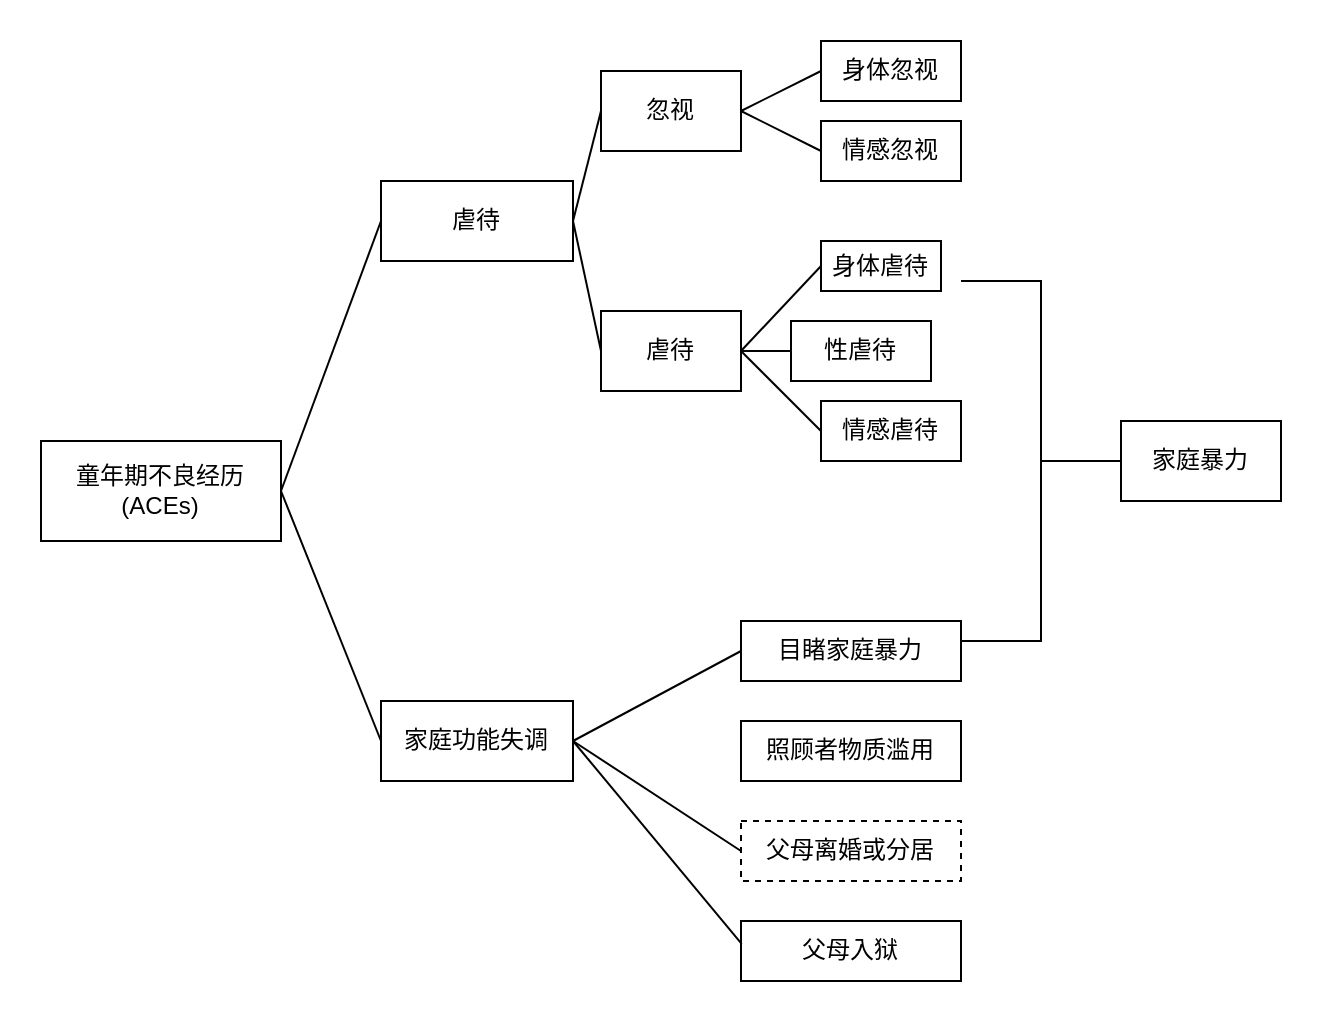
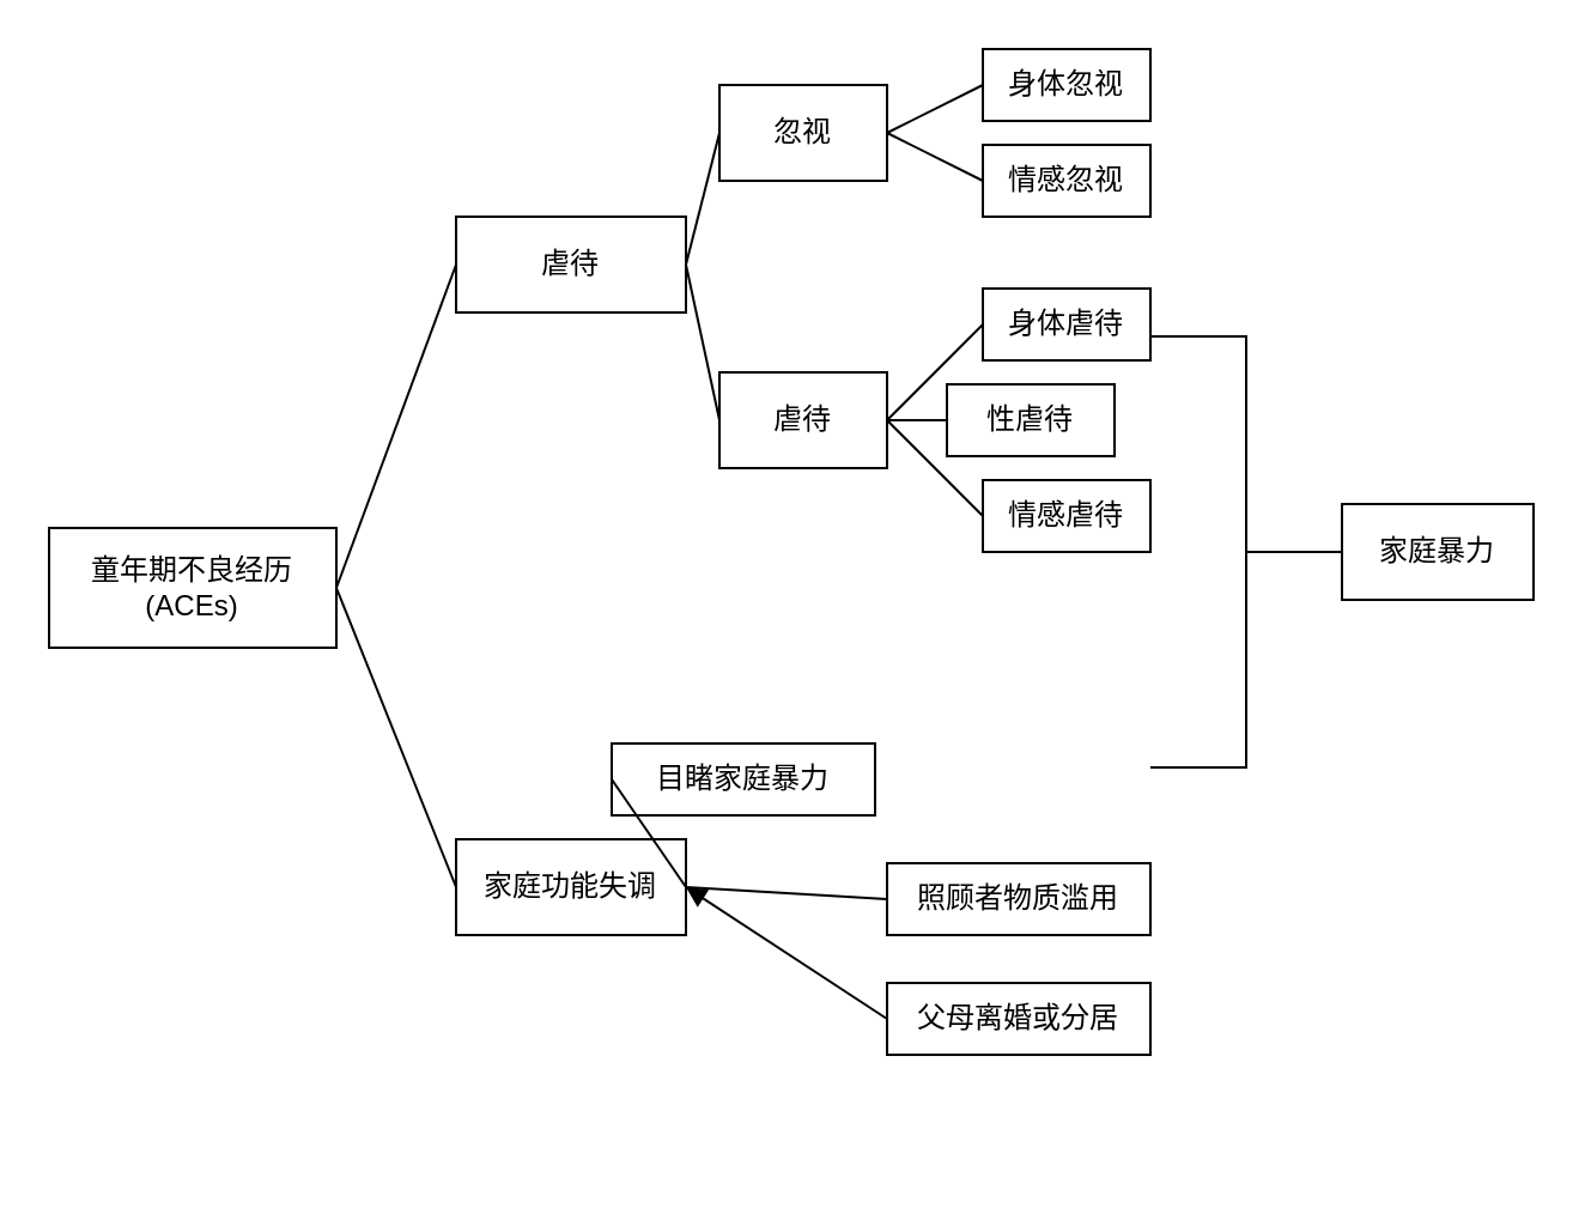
  <mxCell id="0" />
  <mxCell id="1" parent="0" />
  <mxCell id="2" value="童年期不良经历(ACEs&lt;span style=&quot;background-color: initial;&quot;&gt;)&lt;/span&gt;" style="rounded=0;whiteSpace=wrap;html=1;" vertex="1" parent="1"><mxGeometry x="20" y="220" width="120" height="50" as="geometry" /></mxCell>
  <mxCell id="3" value="虐待" style="rounded=0;whiteSpace=wrap;html=1;" vertex="1" parent="1"><mxGeometry x="190" y="90" width="96" height="40" as="geometry" /></mxCell>
  <mxCell id="4" value="家庭功能失调" style="whiteSpace=wrap;html=1;" vertex="1" parent="1"><mxGeometry x="190" y="350" width="96" height="40" as="geometry" /></mxCell>
  <mxCell id="5" value="忽视" style="whiteSpace=wrap;html=1;" vertex="1" parent="1"><mxGeometry x="300" y="35" width="70" height="40" as="geometry" /></mxCell>
  <mxCell id="6" value="" style="endArrow=none;html=1;rounded=0;exitX=1;exitY=0.5;exitDx=0;exitDy=0;entryX=0;entryY=0.5;entryDx=0;entryDy=0;" edge="1" parent="1" source="3" target="17"><mxGeometry width="50" height="50" relative="1" as="geometry"><mxPoint x="250" y="300" as="sourcePoint" /><mxPoint x="300" y="210" as="targetPoint" /></mxGeometry></mxCell>
  <mxCell id="7" value="" style="endArrow=none;html=1;rounded=0;exitX=1;exitY=0.5;exitDx=0;exitDy=0;entryX=0;entryY=0.5;entryDx=0;entryDy=0;" edge="1" parent="1" source="3" target="5"><mxGeometry width="50" height="50" relative="1" as="geometry"><mxPoint x="250" y="300" as="sourcePoint" /><mxPoint x="300" y="250" as="targetPoint" /></mxGeometry></mxCell>
  <mxCell id="8" value="" style="endArrow=none;html=1;rounded=0;exitX=1;exitY=0.5;exitDx=0;exitDy=0;entryX=0;entryY=0.5;entryDx=0;entryDy=0;" edge="1" parent="1" source="2" target="4"><mxGeometry width="50" height="50" relative="1" as="geometry"><mxPoint x="250" y="300" as="sourcePoint" /><mxPoint x="300" y="250" as="targetPoint" /></mxGeometry></mxCell>
  <mxCell id="9" value="" style="endArrow=none;html=1;rounded=0;exitX=1;exitY=0.5;exitDx=0;exitDy=0;entryX=0;entryY=0.5;entryDx=0;entryDy=0;" edge="1" parent="1" source="2" target="3"><mxGeometry width="50" height="50" relative="1" as="geometry"><mxPoint x="250" y="300" as="sourcePoint" /><mxPoint x="300" y="250" as="targetPoint" /></mxGeometry></mxCell>
  <mxCell id="10" value="身体忽视" style="whiteSpace=wrap;html=1;" vertex="1" parent="1"><mxGeometry x="410" y="20" width="70" height="30" as="geometry" /></mxCell>
  <mxCell id="11" value="情感忽视" style="whiteSpace=wrap;html=1;" vertex="1" parent="1"><mxGeometry x="410" y="60" width="70" height="30" as="geometry" /></mxCell>
  <mxCell id="12" value="" style="endArrow=none;html=1;rounded=0;exitX=1;exitY=0.5;exitDx=0;exitDy=0;entryX=0;entryY=0.5;entryDx=0;entryDy=0;" edge="1" parent="1" source="5" target="11"><mxGeometry width="50" height="50" relative="1" as="geometry"><mxPoint x="250" y="300" as="sourcePoint" /><mxPoint x="300" y="250" as="targetPoint" /></mxGeometry></mxCell>
  <mxCell id="13" value="" style="endArrow=none;html=1;rounded=0;exitX=1;exitY=0.5;exitDx=0;exitDy=0;entryX=0;entryY=0.5;entryDx=0;entryDy=0;" edge="1" parent="1" source="5" target="10"><mxGeometry width="50" height="50" relative="1" as="geometry"><mxPoint x="250" y="300" as="sourcePoint" /><mxPoint x="300" y="250" as="targetPoint" /></mxGeometry></mxCell>
- <mxCell id="14" value="身体虐待" style="whiteSpace=wrap;html=1;" vertex="1" parent="1"><mxGeometry x="410" y="120" width="60" height="25" as="geometry" /></mxCell>
+ <mxCell id="14" value="身体虐待" style="whiteSpace=wrap;html=1;" vertex="1" parent="1"><mxGeometry x="410" y="120" width="70" height="30" as="geometry" /></mxCell>
  <mxCell id="15" value="性虐待" style="whiteSpace=wrap;html=1;" vertex="1" parent="1"><mxGeometry x="395" y="160" width="70" height="30" as="geometry" /></mxCell>
  <mxCell id="16" value="情感虐待" style="whiteSpace=wrap;html=1;" vertex="1" parent="1"><mxGeometry x="410" y="200" width="70" height="30" as="geometry" /></mxCell>
  <mxCell id="17" value="虐待" style="whiteSpace=wrap;html=1;" vertex="1" parent="1"><mxGeometry x="300" y="155" width="70" height="40" as="geometry" /></mxCell>
  <mxCell id="18" value="" style="endArrow=none;html=1;rounded=0;exitX=1;exitY=0.5;exitDx=0;exitDy=0;entryX=0;entryY=0.5;entryDx=0;entryDy=0;" edge="1" parent="1" source="17" target="14"><mxGeometry width="50" height="50" relative="1" as="geometry"><mxPoint x="250" y="240" as="sourcePoint" /><mxPoint x="300" y="190" as="targetPoint" /></mxGeometry></mxCell>
  <mxCell id="19" value="" style="endArrow=none;html=1;rounded=0;exitX=1;exitY=0.5;exitDx=0;exitDy=0;entryX=0;entryY=0.5;entryDx=0;entryDy=0;" edge="1" parent="1" source="17" target="15"><mxGeometry width="50" height="50" relative="1" as="geometry"><mxPoint x="250" y="240" as="sourcePoint" /><mxPoint x="300" y="190" as="targetPoint" /></mxGeometry></mxCell>
  <mxCell id="20" value="" style="endArrow=none;html=1;rounded=0;entryX=1;entryY=0.5;entryDx=0;entryDy=0;exitX=0;exitY=0.5;exitDx=0;exitDy=0;" edge="1" parent="1" source="16" target="17"><mxGeometry width="50" height="50" relative="1" as="geometry"><mxPoint x="250" y="240" as="sourcePoint" /><mxPoint x="300" y="190" as="targetPoint" /></mxGeometry></mxCell>
- <mxCell id="21" value="目睹家庭暴力" style="whiteSpace=wrap;html=1;" vertex="1" parent="1"><mxGeometry x="370" y="310" width="110" height="30" as="geometry" /></mxCell>
+ <mxCell id="21" value="目睹家庭暴力" style="whiteSpace=wrap;html=1;" vertex="1" parent="1"><mxGeometry x="255" y="310" width="110" height="30" as="geometry" /></mxCell>
  <mxCell id="22" value="照顾者物质滥用" style="whiteSpace=wrap;html=1;" vertex="1" parent="1"><mxGeometry x="370" y="360" width="110" height="30" as="geometry" /></mxCell>
- <mxCell id="23" value="父母离婚或分居" style="whiteSpace=wrap;html=1;dashed=1;" vertex="1" parent="1"><mxGeometry x="370" y="410" width="110" height="30" as="geometry" /></mxCell>
- <mxCell id="24" value="父母入狱" style="whiteSpace=wrap;html=1;" vertex="1" parent="1"><mxGeometry x="370" y="460" width="110" height="30" as="geometry" /></mxCell>
+ <mxCell id="23" value="父母离婚或分居" style="whiteSpace=wrap;html=1;" vertex="1" parent="1"><mxGeometry x="370" y="410" width="110" height="30" as="geometry" /></mxCell>
  <mxCell id="25" value="" style="endArrow=none;html=1;rounded=0;entryX=0;entryY=0.5;entryDx=0;entryDy=0;exitX=1;exitY=0.5;exitDx=0;exitDy=0;" edge="1" parent="1" source="4" target="21"><mxGeometry width="50" height="50" relative="1" as="geometry"><mxPoint x="270" y="340" as="sourcePoint" /><mxPoint x="300" y="310" as="targetPoint" /></mxGeometry></mxCell>
- <mxCell id="27" value="" style="endArrow=none;html=1;rounded=0;exitX=0;exitY=0.5;exitDx=0;exitDy=0;entryX=1;entryY=0.5;entryDx=0;entryDy=0;" edge="1" parent="1" source="23" target="4"><mxGeometry width="50" height="50" relative="1" as="geometry"><mxPoint x="250" y="360" as="sourcePoint" /><mxPoint x="280" y="390" as="targetPoint" /></mxGeometry></mxCell>
- <mxCell id="28" value="" style="endArrow=none;html=1;rounded=0;exitX=0.003;exitY=0.381;exitDx=0;exitDy=0;exitPerimeter=0;entryX=1;entryY=0.5;entryDx=0;entryDy=0;" edge="1" parent="1" source="24" target="4"><mxGeometry width="50" height="50" relative="1" as="geometry"><mxPoint x="250" y="360" as="sourcePoint" /><mxPoint x="270" y="340" as="targetPoint" /></mxGeometry></mxCell>
+ <mxCell id="26" value="" style="endArrow=none;html=1;rounded=0;entryX=0;entryY=0.5;entryDx=0;entryDy=0;exitX=1;exitY=0.5;exitDx=0;exitDy=0;" edge="1" parent="1" source="4" target="22"><mxGeometry width="50" height="50" relative="1" as="geometry"><mxPoint x="440" y="390" as="sourcePoint" /><mxPoint x="300" y="310" as="targetPoint" /></mxGeometry></mxCell>
+ <mxCell id="27" value="" style="endArrow=block;html=1;rounded=0;exitX=0;exitY=0.5;exitDx=0;exitDy=0;entryX=1;entryY=0.5;entryDx=0;entryDy=0;" edge="1" parent="1" source="23" target="4"><mxGeometry width="50" height="50" relative="1" as="geometry"><mxPoint x="250" y="360" as="sourcePoint" /><mxPoint x="280" y="390" as="targetPoint" /></mxGeometry></mxCell>
  <mxCell id="29" value="家庭暴力" style="rounded=0;whiteSpace=wrap;html=1;" vertex="1" parent="1"><mxGeometry x="560" y="210" width="80" height="40" as="geometry" /></mxCell>
  <mxCell id="30" value="" style="strokeWidth=1;html=1;shape=mxgraph.flowchart.annotation_2;align=left;labelPosition=right;pointerEvents=1;direction=west;" vertex="1" parent="1"><mxGeometry x="480" y="140" width="80" height="180" as="geometry" /></mxCell>
